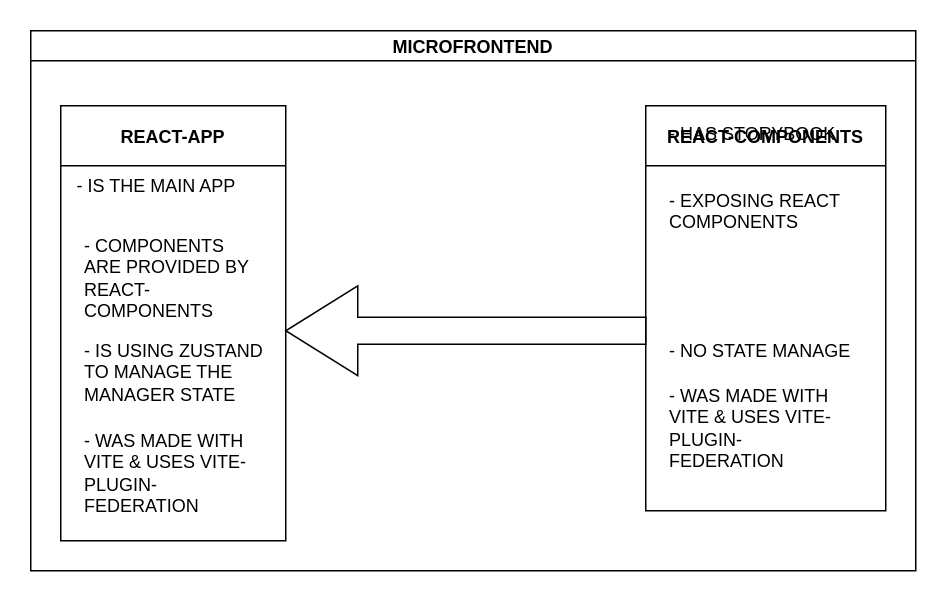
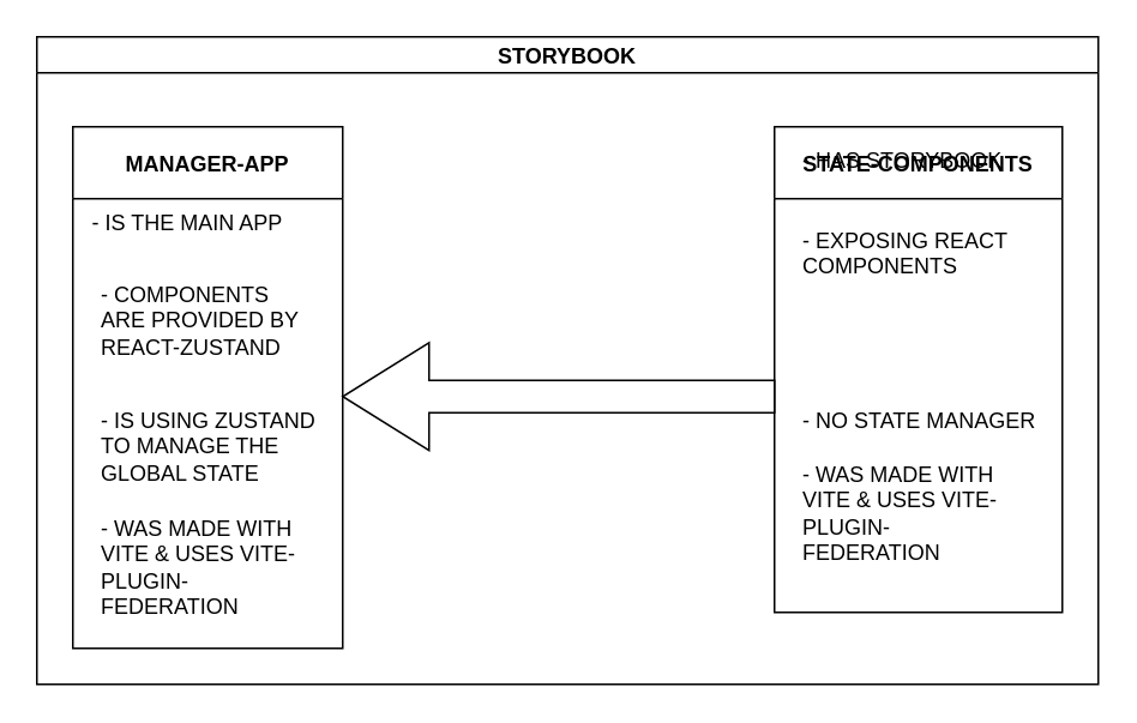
  <mxCell id="0" />
  <mxCell id="1" parent="0" />
- <mxCell id="2" value="MICROFRONTEND" style="swimlane;startSize=20;horizontal=1;childLayout=treeLayout;horizontalTree=0;resizable=0;containerType=tree;fontSize=12;" parent="1" vertex="1"><mxGeometry x="20" y="20" width="590" height="360" as="geometry" /></mxCell>
+ <mxCell id="2" value="STORYBOOK" style="swimlane;startSize=20;horizontal=1;childLayout=treeLayout;horizontalTree=0;resizable=0;containerType=tree;fontSize=12;" parent="1" vertex="1"><mxGeometry x="20" y="20" width="590" height="360" as="geometry" /></mxCell>
  <mxCell id="3" value="" style="shape=singleArrow;direction=west;whiteSpace=wrap;html=1;" vertex="1" parent="2"><mxGeometry x="170" y="170" width="240" height="60" as="geometry" /></mxCell>
- <mxCell id="4" value="REACT-APP" style="swimlane;startSize=40;" vertex="1" parent="2"><mxGeometry x="20" y="50" width="150" height="290" as="geometry" /></mxCell>
+ <mxCell id="4" value="MANAGER-APP" style="swimlane;startSize=40;" vertex="1" parent="2"><mxGeometry x="20" y="50" width="150" height="290" as="geometry" /></mxCell>
  <mxCell id="5" value="- IS THE MAIN APP" style="text;strokeColor=none;fillColor=none;align=left;verticalAlign=top;spacingLeft=4;spacingRight=4;overflow=hidden;rotatable=0;points=[[0,0.5],[1,0.5]];portConstraint=eastwest;whiteSpace=wrap;html=1;" vertex="1" parent="4"><mxGeometry x="5" y="40" width="120" height="26" as="geometry" /></mxCell>
- <mxCell id="6" value="- COMPONENTS ARE PROVIDED BY REACT-COMPONENTS" style="text;strokeColor=none;fillColor=none;align=left;verticalAlign=top;spacingLeft=4;spacingRight=4;overflow=hidden;rotatable=0;points=[[0,0.5],[1,0.5]];portConstraint=eastwest;whiteSpace=wrap;html=1;" vertex="1" parent="4"><mxGeometry x="10" y="80" width="130" height="70" as="geometry" /></mxCell>
- <mxCell id="7" value="- IS USING ZUSTAND TO MANAGE THE MANAGER STATE" style="text;strokeColor=none;fillColor=none;align=left;verticalAlign=top;spacingLeft=4;spacingRight=4;overflow=hidden;rotatable=0;points=[[0,0.5],[1,0.5]];portConstraint=eastwest;whiteSpace=wrap;html=1;" vertex="1" parent="4"><mxGeometry x="10" y="150" width="130" height="60" as="geometry" /></mxCell>
+ <mxCell id="6" value="- COMPONENTS ARE PROVIDED BY REACT-ZUSTAND" style="text;strokeColor=none;fillColor=none;align=left;verticalAlign=top;spacingLeft=4;spacingRight=4;overflow=hidden;rotatable=0;points=[[0,0.5],[1,0.5]];portConstraint=eastwest;whiteSpace=wrap;html=1;" vertex="1" parent="4"><mxGeometry x="10" y="80" width="130" height="70" as="geometry" /></mxCell>
+ <mxCell id="7" value="- IS USING ZUSTAND TO MANAGE THE GLOBAL STATE" style="text;strokeColor=none;fillColor=none;align=left;verticalAlign=top;spacingLeft=4;spacingRight=4;overflow=hidden;rotatable=0;points=[[0,0.5],[1,0.5]];portConstraint=eastwest;whiteSpace=wrap;html=1;" vertex="1" parent="4"><mxGeometry x="10" y="150" width="130" height="60" as="geometry" /></mxCell>
  <mxCell id="8" value="- WAS MADE WITH VITE &amp;amp; USES VITE-PLUGIN-FEDERATION" style="text;strokeColor=none;fillColor=none;align=left;verticalAlign=top;spacingLeft=4;spacingRight=4;overflow=hidden;rotatable=0;points=[[0,0.5],[1,0.5]];portConstraint=eastwest;whiteSpace=wrap;html=1;" vertex="1" parent="4"><mxGeometry x="10" y="210" width="130" height="70" as="geometry" /></mxCell>
- <mxCell id="9" value="REACT-COMPONENTS" style="swimlane;startSize=40;" vertex="1" parent="2"><mxGeometry x="410" y="50" width="160" height="270" as="geometry" /></mxCell>
+ <mxCell id="9" value="STATE-COMPONENTS" style="swimlane;startSize=40;" vertex="1" parent="2"><mxGeometry x="410" y="50" width="160" height="270" as="geometry" /></mxCell>
  <mxCell id="10" value="- EXPOSING REACT COMPONENTS" style="text;strokeColor=none;fillColor=none;align=left;verticalAlign=top;spacingLeft=4;spacingRight=4;overflow=hidden;rotatable=0;points=[[0,0.5],[1,0.5]];portConstraint=eastwest;whiteSpace=wrap;html=1;" vertex="1" parent="9"><mxGeometry x="10" y="50" width="130" height="40" as="geometry" /></mxCell>
  <mxCell id="11" value="- HAS STORYBOOK" style="text;strokeColor=none;fillColor=none;align=left;verticalAlign=top;spacingLeft=4;spacingRight=4;overflow=hidden;rotatable=0;points=[[0,0.5],[1,0.5]];portConstraint=eastwest;whiteSpace=wrap;html=1;" vertex="1" parent="9"><mxGeometry x="10" y="5" width="130" height="30" as="geometry" /></mxCell>
- <mxCell id="12" value="- NO STATE MANAGE" style="text;strokeColor=none;fillColor=none;align=left;verticalAlign=top;spacingLeft=4;spacingRight=4;overflow=hidden;rotatable=0;points=[[0,0.5],[1,0.5]];portConstraint=eastwest;whiteSpace=wrap;html=1;" vertex="1" parent="9"><mxGeometry x="10" y="150" width="140" height="30" as="geometry" /></mxCell>
+ <mxCell id="12" value="- NO STATE MANAGER" style="text;strokeColor=none;fillColor=none;align=left;verticalAlign=top;spacingLeft=4;spacingRight=4;overflow=hidden;rotatable=0;points=[[0,0.5],[1,0.5]];portConstraint=eastwest;whiteSpace=wrap;html=1;" vertex="1" parent="9"><mxGeometry x="10" y="150" width="140" height="30" as="geometry" /></mxCell>
  <mxCell id="13" value="- WAS MADE WITH VITE &amp;amp; USES VITE-PLUGIN-FEDERATION" style="text;strokeColor=none;fillColor=none;align=left;verticalAlign=top;spacingLeft=4;spacingRight=4;overflow=hidden;rotatable=0;points=[[0,0.5],[1,0.5]];portConstraint=eastwest;whiteSpace=wrap;html=1;" vertex="1" parent="9"><mxGeometry x="10" y="180" width="130" height="70" as="geometry" /></mxCell>
